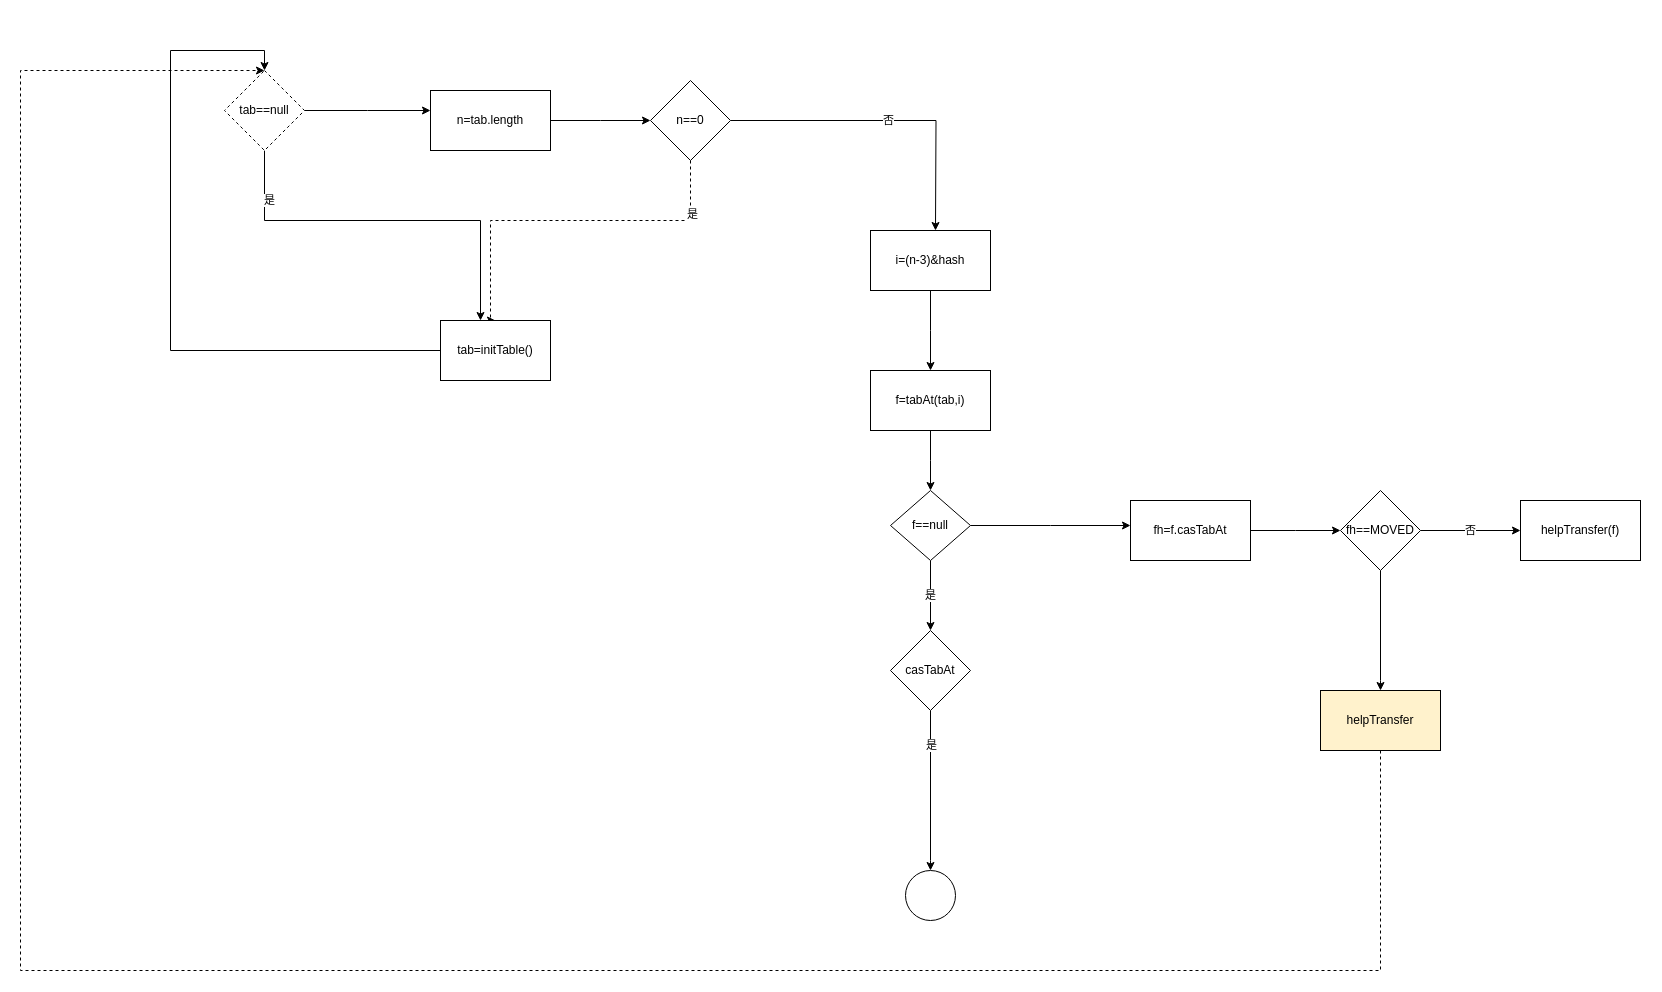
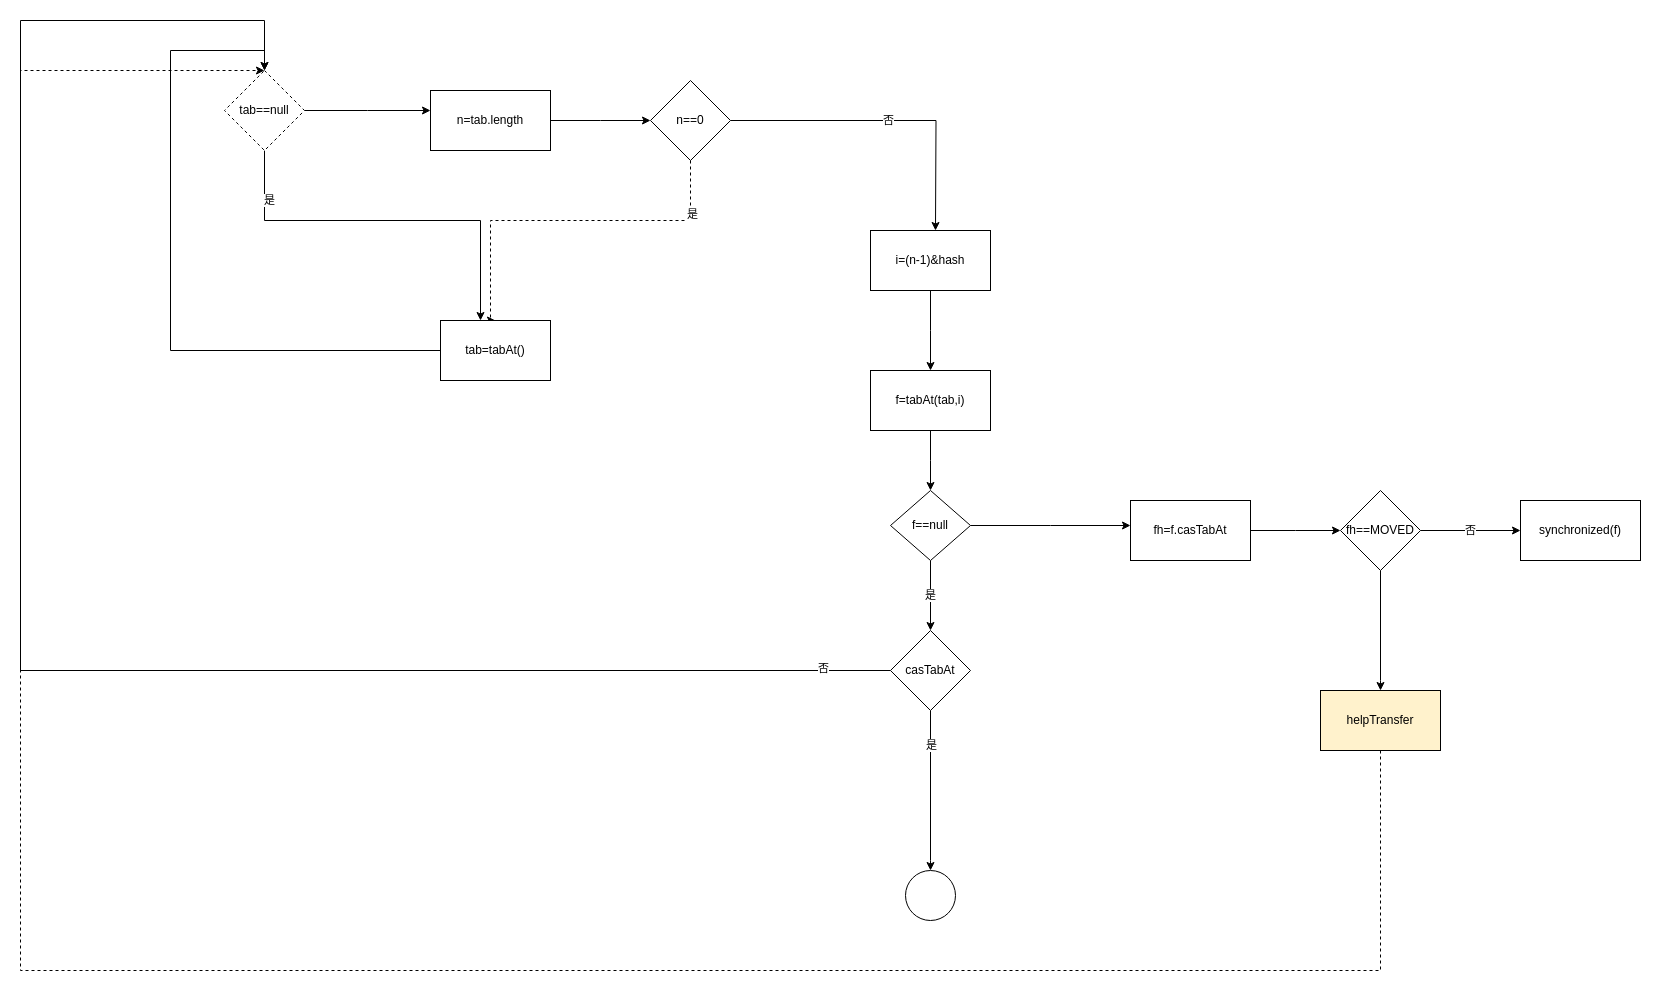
  <mxCell id="0" />
  <mxCell id="1" parent="0" />
  <mxCell id="2" style="edgeStyle=orthogonalEdgeStyle;rounded=0;orthogonalLoop=1;jettySize=auto;html=1;" edge="1" parent="1" source="5"><mxGeometry relative="1" as="geometry"><mxPoint x="480" y="320" as="targetPoint" /><Array as="points"><mxPoint x="264" y="220" /><mxPoint x="480" y="220" /></Array></mxGeometry></mxCell>
  <mxCell id="3" value="是" style="edgeLabel;html=1;align=center;verticalAlign=middle;resizable=0;points=[];" vertex="1" connectable="0" parent="2"><mxGeometry x="-0.744" y="4" relative="1" as="geometry"><mxPoint as="offset" /></mxGeometry></mxCell>
  <mxCell id="4" style="edgeStyle=orthogonalEdgeStyle;rounded=0;orthogonalLoop=1;jettySize=auto;html=1;exitX=1;exitY=0.5;exitDx=0;exitDy=0;" edge="1" parent="1" source="5"><mxGeometry relative="1" as="geometry"><mxPoint x="430" y="110" as="targetPoint" /></mxGeometry></mxCell>
  <mxCell id="5" value="tab==null" style="rhombus;whiteSpace=wrap;html=1;dashed=1;" vertex="1" parent="1"><mxGeometry x="224" y="70" width="80" height="80" as="geometry" /></mxCell>
  <mxCell id="6" style="edgeStyle=orthogonalEdgeStyle;rounded=0;orthogonalLoop=1;jettySize=auto;html=1;" edge="1" parent="1" source="7"><mxGeometry relative="1" as="geometry"><mxPoint x="650" y="120" as="targetPoint" /></mxGeometry></mxCell>
  <mxCell id="7" value="n=tab.length" style="whiteSpace=wrap;html=1;" vertex="1" parent="1"><mxGeometry x="430" y="90" width="120" height="60" as="geometry" /></mxCell>
  <mxCell id="8" style="edgeStyle=orthogonalEdgeStyle;rounded=0;orthogonalLoop=1;jettySize=auto;html=1;entryX=0.5;entryY=0;entryDx=0;entryDy=0;dashed=1;" edge="1" parent="1" source="11" target="13"><mxGeometry relative="1" as="geometry"><mxPoint x="690" y="300" as="targetPoint" /><Array as="points"><mxPoint x="690" y="220" /><mxPoint x="490" y="220" /></Array></mxGeometry></mxCell>
  <mxCell id="9" value="是" style="edgeLabel;html=1;align=center;verticalAlign=middle;resizable=0;points=[];" vertex="1" connectable="0" parent="8"><mxGeometry x="-0.708" y="1" relative="1" as="geometry"><mxPoint as="offset" /></mxGeometry></mxCell>
  <mxCell id="10" value="否" style="edgeStyle=orthogonalEdgeStyle;rounded=0;orthogonalLoop=1;jettySize=auto;html=1;exitX=1;exitY=0.5;exitDx=0;exitDy=0;" edge="1" parent="1" source="11"><mxGeometry relative="1" as="geometry"><mxPoint x="935" y="230" as="targetPoint" /></mxGeometry></mxCell>
  <mxCell id="11" value="n==0" style="rhombus;whiteSpace=wrap;html=1;" vertex="1" parent="1"><mxGeometry x="650" y="80" width="80" height="80" as="geometry" /></mxCell>
  <mxCell id="12" style="edgeStyle=orthogonalEdgeStyle;rounded=0;orthogonalLoop=1;jettySize=auto;html=1;entryX=0.5;entryY=0;entryDx=0;entryDy=0;" edge="1" parent="1" source="13" target="5"><mxGeometry relative="1" as="geometry"><mxPoint x="200" y="-10" as="targetPoint" /><Array as="points"><mxPoint x="170" y="350" /><mxPoint x="170" y="50" /><mxPoint x="264" y="50" /></Array></mxGeometry></mxCell>
- <mxCell id="13" value="tab=initTable()" style="whiteSpace=wrap;html=1;" vertex="1" parent="1"><mxGeometry x="440" y="320" width="110" height="60" as="geometry" /></mxCell>
+ <mxCell id="13" value="tab=tabAt()" style="whiteSpace=wrap;html=1;" vertex="1" parent="1"><mxGeometry x="440" y="320" width="110" height="60" as="geometry" /></mxCell>
  <mxCell id="14" style="edgeStyle=orthogonalEdgeStyle;rounded=0;orthogonalLoop=1;jettySize=auto;html=1;" edge="1" parent="1" source="15"><mxGeometry relative="1" as="geometry"><mxPoint x="930" y="370" as="targetPoint" /></mxGeometry></mxCell>
- <mxCell id="15" value="i=(n-3)&amp;amp;hash" style="whiteSpace=wrap;html=1;" vertex="1" parent="1"><mxGeometry x="870" y="230" width="120" height="60" as="geometry" /></mxCell>
+ <mxCell id="15" value="i=(n-1)&amp;amp;hash" style="whiteSpace=wrap;html=1;" vertex="1" parent="1"><mxGeometry x="870" y="230" width="120" height="60" as="geometry" /></mxCell>
  <mxCell id="16" style="edgeStyle=orthogonalEdgeStyle;rounded=0;orthogonalLoop=1;jettySize=auto;html=1;" edge="1" parent="1" source="17"><mxGeometry relative="1" as="geometry"><mxPoint x="930" y="490" as="targetPoint" /></mxGeometry></mxCell>
  <mxCell id="17" value="f=tabAt(tab,i)" style="whiteSpace=wrap;html=1;" vertex="1" parent="1"><mxGeometry x="870" y="370" width="120" height="60" as="geometry" /></mxCell>
  <mxCell id="18" value="是" style="edgeStyle=orthogonalEdgeStyle;rounded=0;orthogonalLoop=1;jettySize=auto;html=1;" edge="1" parent="1" source="20"><mxGeometry relative="1" as="geometry"><mxPoint x="930" y="630" as="targetPoint" /><Array as="points"><mxPoint x="930" y="590" /><mxPoint x="930" y="590" /></Array></mxGeometry></mxCell>
  <mxCell id="19" style="edgeStyle=orthogonalEdgeStyle;rounded=0;orthogonalLoop=1;jettySize=auto;html=1;exitX=1;exitY=0.5;exitDx=0;exitDy=0;" edge="1" parent="1" source="20"><mxGeometry relative="1" as="geometry"><mxPoint x="1130" y="525" as="targetPoint" /></mxGeometry></mxCell>
  <mxCell id="20" value="f==null" style="rhombus;whiteSpace=wrap;html=1;" vertex="1" parent="1"><mxGeometry x="890" y="490" width="80" height="70" as="geometry" /></mxCell>
  <mxCell id="21" style="edgeStyle=orthogonalEdgeStyle;rounded=0;orthogonalLoop=1;jettySize=auto;html=1;entryX=0.5;entryY=0;entryDx=0;entryDy=0;exitX=0.5;exitY=1;exitDx=0;exitDy=0;" edge="1" parent="1" source="25" target="26"><mxGeometry relative="1" as="geometry"><mxPoint x="730" y="820" as="targetPoint" /><Array as="points"><mxPoint x="930" y="860" /></Array></mxGeometry></mxCell>
  <mxCell id="22" value="是" style="edgeLabel;html=1;align=center;verticalAlign=middle;resizable=0;points=[];" vertex="1" connectable="0" parent="21"><mxGeometry x="-0.574" relative="1" as="geometry"><mxPoint as="offset" /></mxGeometry></mxCell>
+ <mxCell id="23" style="edgeStyle=orthogonalEdgeStyle;rounded=0;orthogonalLoop=1;jettySize=auto;html=1;" edge="1" parent="1" source="25" target="5"><mxGeometry relative="1" as="geometry"><Array as="points"><mxPoint x="20" y="670" /><mxPoint x="20" y="20" /><mxPoint x="264" y="20" /></Array></mxGeometry></mxCell>
+ <mxCell id="24" value="否" style="edgeLabel;html=1;align=center;verticalAlign=middle;resizable=0;points=[];" vertex="1" connectable="0" parent="23"><mxGeometry x="-0.925" y="-3" relative="1" as="geometry"><mxPoint as="offset" /></mxGeometry></mxCell>
  <mxCell id="25" value="casTabAt" style="rhombus;whiteSpace=wrap;html=1;" vertex="1" parent="1"><mxGeometry x="890" y="630" width="80" height="80" as="geometry" /></mxCell>
  <mxCell id="26" value="" style="ellipse;whiteSpace=wrap;html=1;aspect=fixed;" vertex="1" parent="1"><mxGeometry x="905" y="870" width="50" height="50" as="geometry" /></mxCell>
  <mxCell id="27" style="edgeStyle=orthogonalEdgeStyle;rounded=0;orthogonalLoop=1;jettySize=auto;html=1;" edge="1" parent="1" source="28"><mxGeometry relative="1" as="geometry"><mxPoint x="1340" y="530" as="targetPoint" /></mxGeometry></mxCell>
  <mxCell id="28" value="fh=f.casTabAt" style="whiteSpace=wrap;html=1;" vertex="1" parent="1"><mxGeometry x="1130" y="500" width="120" height="60" as="geometry" /></mxCell>
  <mxCell id="29" style="edgeStyle=orthogonalEdgeStyle;rounded=0;orthogonalLoop=1;jettySize=auto;html=1;exitX=0.5;exitY=1;exitDx=0;exitDy=0;" edge="1" parent="1" source="31"><mxGeometry relative="1" as="geometry"><mxPoint x="1380" y="690" as="targetPoint" /><Array as="points"><mxPoint x="1380" y="680" /></Array></mxGeometry></mxCell>
  <mxCell id="30" value="否" style="edgeStyle=orthogonalEdgeStyle;rounded=0;orthogonalLoop=1;jettySize=auto;html=1;exitX=1;exitY=0.5;exitDx=0;exitDy=0;" edge="1" parent="1" source="31"><mxGeometry relative="1" as="geometry"><mxPoint x="1520" y="530" as="targetPoint" /></mxGeometry></mxCell>
  <mxCell id="31" value="fh==MOVED" style="rhombus;whiteSpace=wrap;html=1;" vertex="1" parent="1"><mxGeometry x="1340" y="490" width="80" height="80" as="geometry" /></mxCell>
  <mxCell id="32" style="edgeStyle=orthogonalEdgeStyle;rounded=0;orthogonalLoop=1;jettySize=auto;html=1;entryX=0.5;entryY=0;entryDx=0;entryDy=0;dashed=1;" edge="1" parent="1" source="33" target="5"><mxGeometry relative="1" as="geometry"><mxPoint x="1380" y="1020" as="targetPoint" /><Array as="points"><mxPoint x="1380" y="970" /><mxPoint x="20" y="970" /><mxPoint x="20" y="70" /></Array></mxGeometry></mxCell>
  <mxCell id="33" value="helpTransfer" style="whiteSpace=wrap;html=1;fillColor=#fff2cc;" vertex="1" parent="1"><mxGeometry x="1320" y="690" width="120" height="60" as="geometry" /></mxCell>
- <mxCell id="34" value="helpTransfer(f)" style="whiteSpace=wrap;html=1;" vertex="1" parent="1"><mxGeometry x="1520" y="500" width="120" height="60" as="geometry" /></mxCell>
+ <mxCell id="34" value="synchronized(f)" style="whiteSpace=wrap;html=1;" vertex="1" parent="1"><mxGeometry x="1520" y="500" width="120" height="60" as="geometry" /></mxCell>
